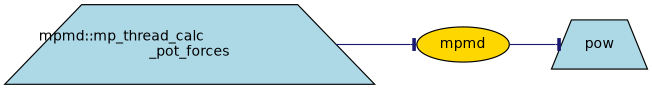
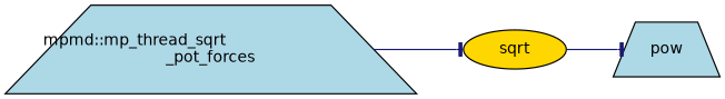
  digraph {
    rankdir=LR
    node [color=black fillcolor=lightblue fontname=Helvetica fontsize=12 shape=trapezium style=filled]
    edge [arrowhead=tee color=midnightblue fontname=Helvetica fontsize=12 labelfontname=Helvetica labelfontsize=12 style=solid]
-   n1 [fontcolor=black height=0.2 label="mpmd::mp_thread_calc\l_pot_forces" width=0.4]
-   n2 [fillcolor=gold height=0.2 label=mpmd shape=ellipse width=0.4]
+   n1 [fontcolor=black height=0.2 label="mpmd::mp_thread_sqrt\l_pot_forces" width=0.4]
+   n2 [fillcolor=gold height=0.2 label=sqrt shape=ellipse width=0.4]
    n3 [height=0.2 label=pow width=0.4]
    n1 -> n2
    n2 -> n3
  }
